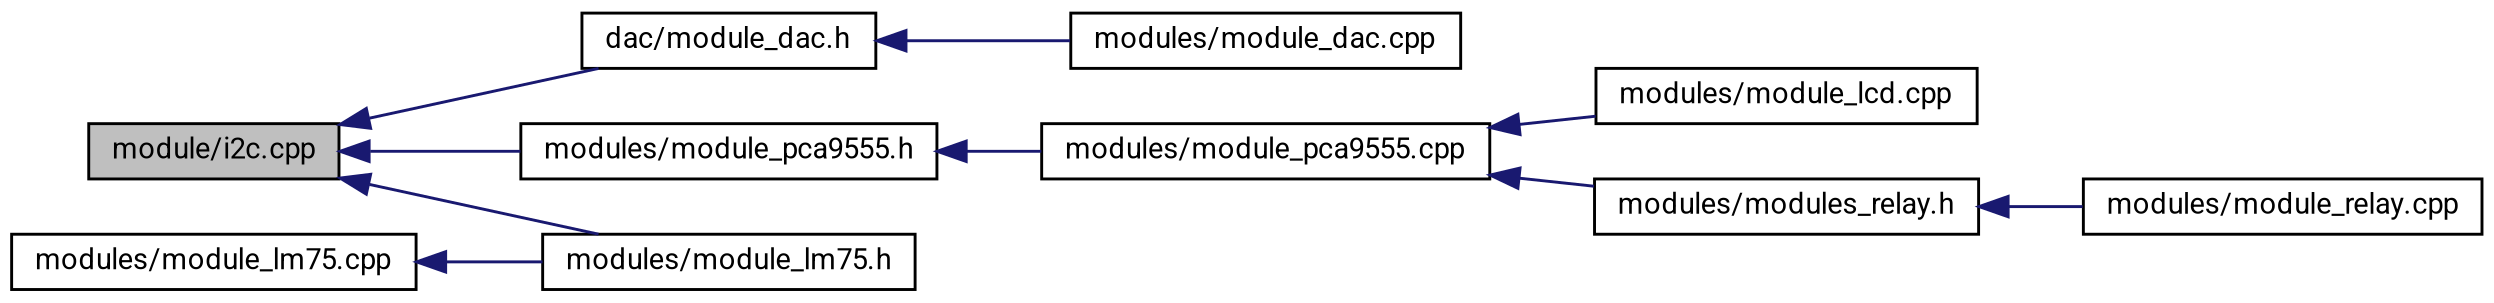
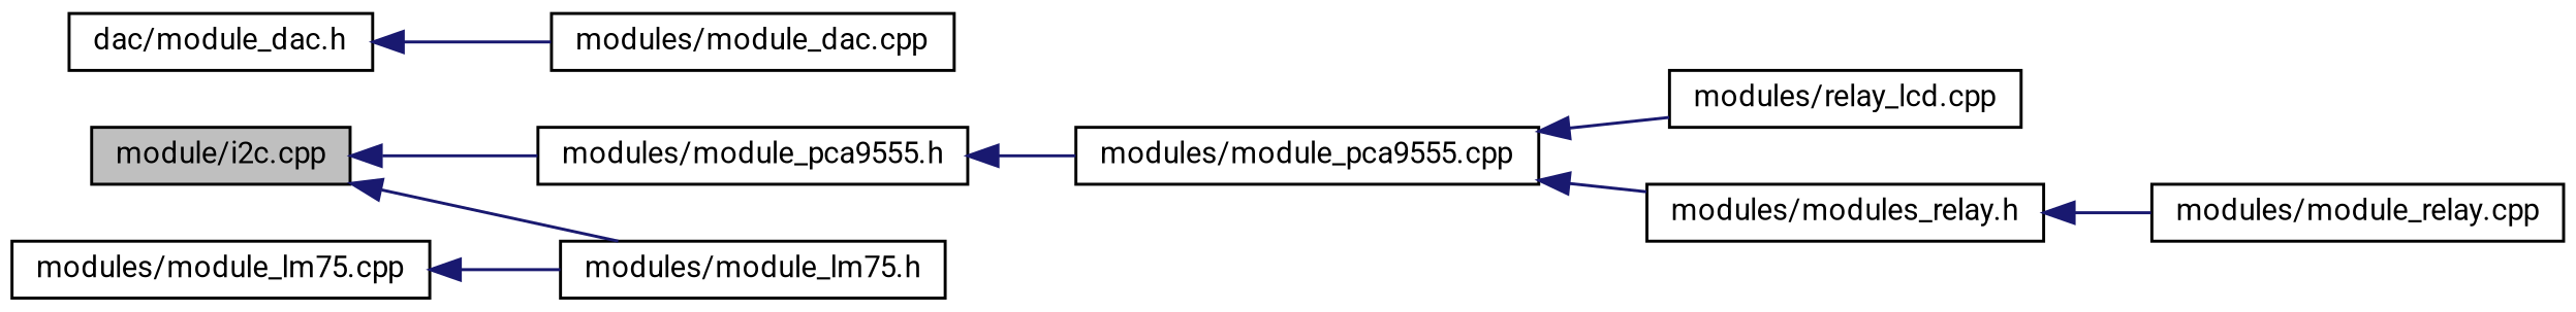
  digraph {
    fontname=Roboto
    rankdir=LR
    node [color=black fillcolor=white fontname=Roboto fontsize=10 shape=record style=filled]
    edge [color=midnightblue dir=back fontname=Roboto fontsize=10 labelfontname=Helvetica labelfontsize=10 style=solid]
    n1 [fillcolor=grey75 fontcolor=black height=0.2 label="module/i2c.cpp" width=0.4]
    n2 [height=0.2 label="dac/module_dac.h" width=0.4]
    n3 [height=0.2 label="modules/module_pca9555.h" width=0.4]
    n4 [height=0.2 label="modules/module_lm75.h" width=0.4]
    n5 [height=0.2 label="modules/module_dac.cpp" width=0.4]
    n6 [height=0.2 label="modules/module_pca9555.cpp" width=0.4]
-   n7 [height=0.2 label="modules/module_lcd.cpp" width=0.4]
+   n7 [height=0.2 label="modules/relay_lcd.cpp" width=0.4]
    n8 [height=0.2 label="modules/modules_relay.h" width=0.4]
    n9 [height=0.2 label="modules/module_relay.cpp" width=0.4]
    n10 [height=0.2 label="modules/module_lm75.cpp" width=0.4]
-   n1 -> n2
    n1 -> n3
    n1 -> n4
    n2 -> n5
    n3 -> n6
    n6 -> n7
    n6 -> n8
    n8 -> n9
    n10 -> n4
  }
